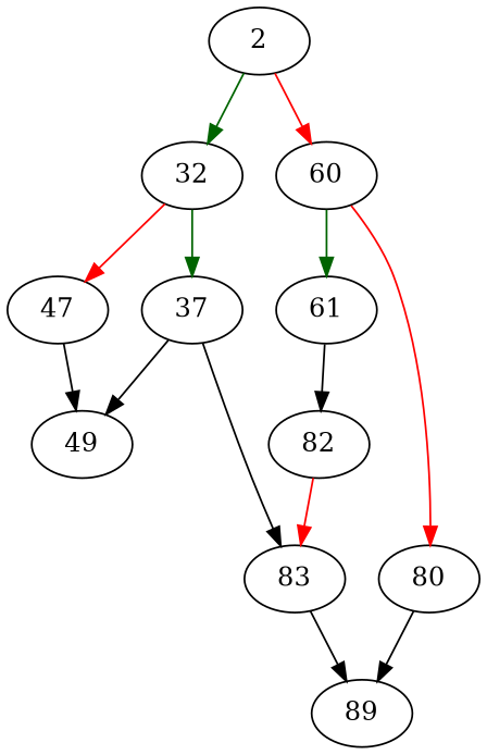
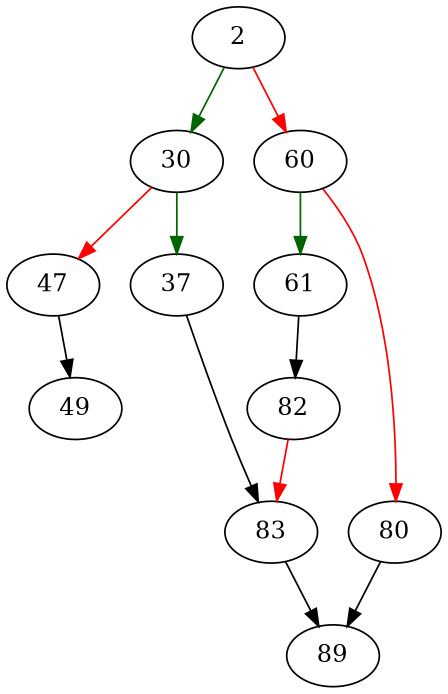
  strict digraph {
    2 [entry=true]
-   30 [label=32]
+   30
    60
    37
    n5 [label=47]
    n6 [label=61]
    80
    49
    83
    82
    89
    2 -> 30 [color=darkgreen cond=true]
    2 -> 60 [color=red cond=false]
    30 -> 37 [color=darkgreen cond=true]
    30 -> n5 [color=red cond=false]
    60 -> n6 [color=darkgreen cond=true]
    60 -> 80 [color=red cond=false]
-   37 -> 49
    37 -> 83
    n5 -> 49
    n6 -> 82
    80 -> 89
    83 -> 89
    82 -> 83 [color=red]
  }
